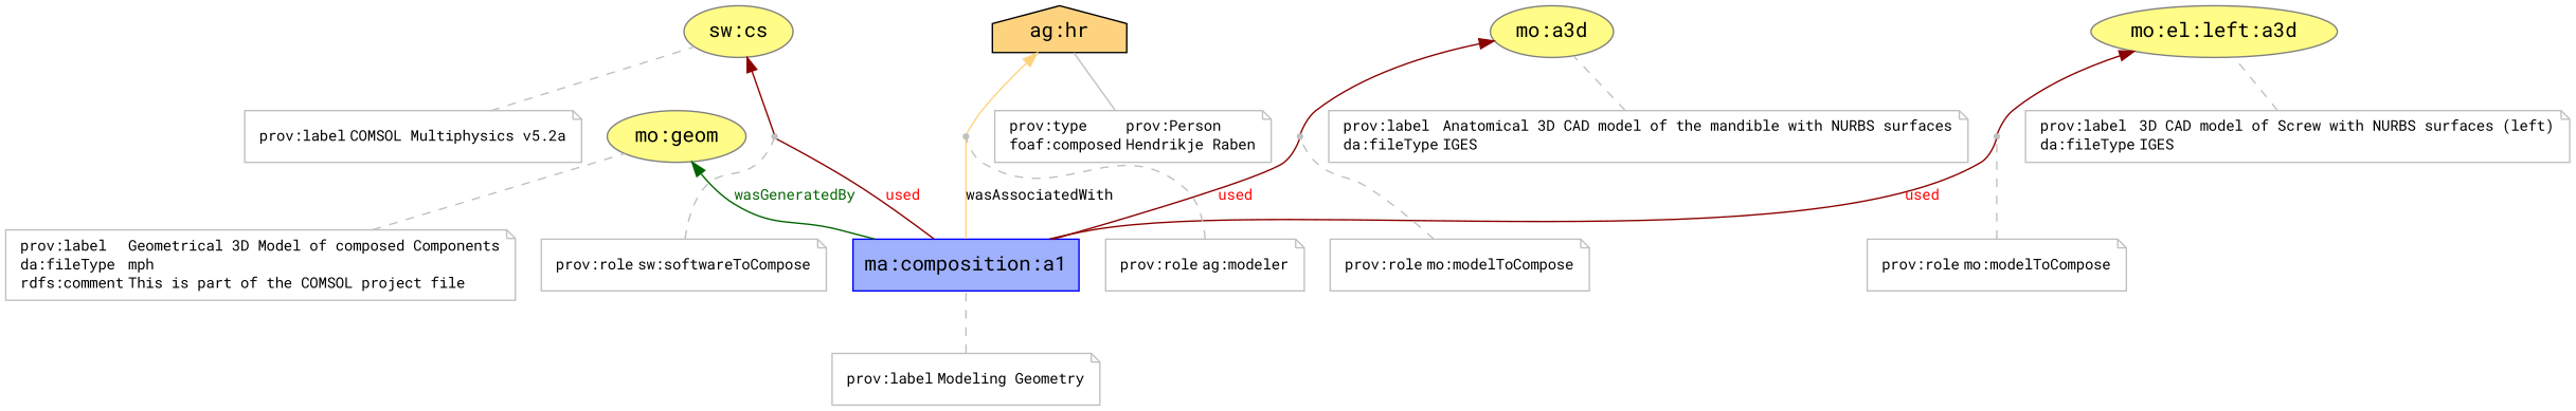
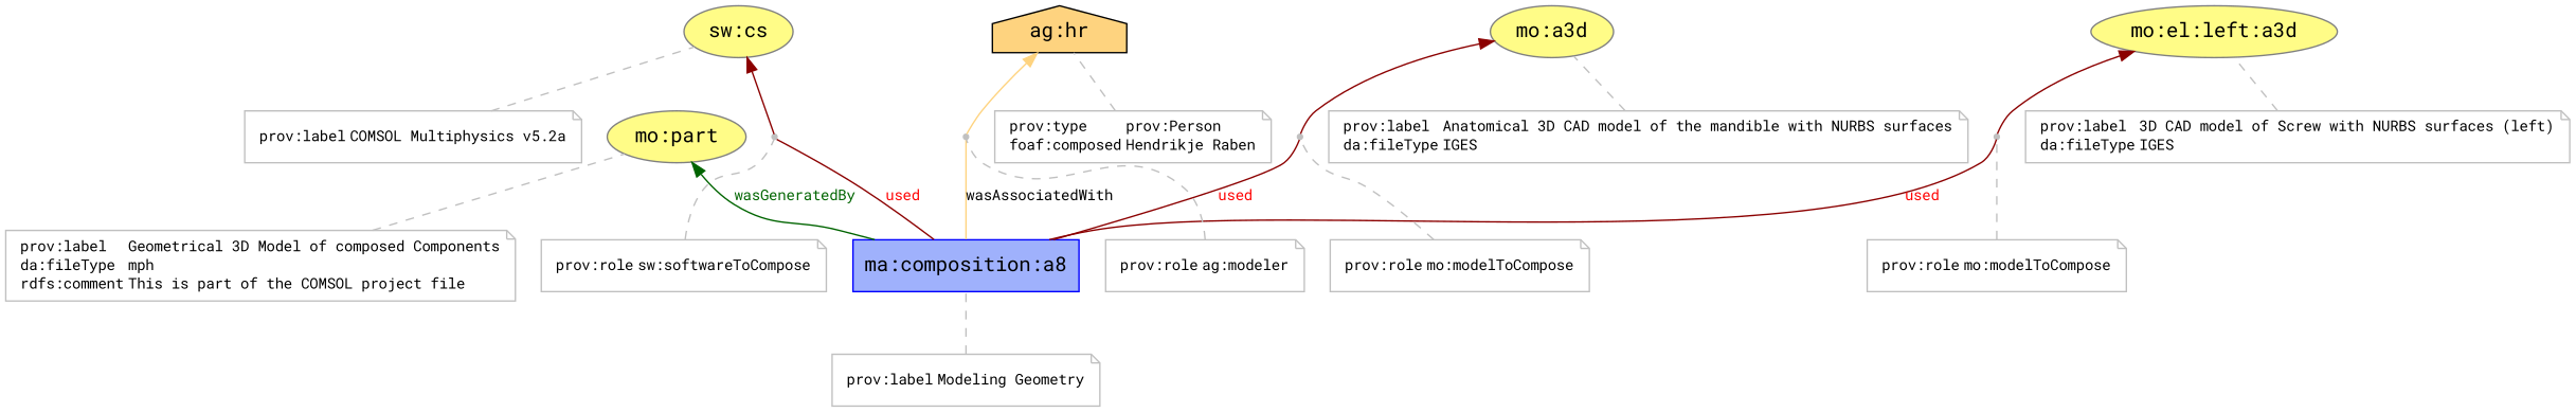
  digraph {
    fontname="Roboto Mono"
    rankdir=BT
    node [color=gray fontname="Roboto Mono" shape=note]
    edge [arrowhead=none color=gray fontname="Roboto Mono" style=dashed]
    n1 [color="#808080" fillcolor="#FFFC87" label="sw:cs" shape=oval style=filled]
    n2 [fontcolor=black fontsize=10 label=<<TABLE cellpadding="0" border="0">     <TR>         <TD align="left" href="http://www.w3.org/ns/prov#label">prov:label</TD>         <TD align="left">COMSOL Multiphysics v5.2a</TD>     </TR>     </TABLE>>]
    n3 [color="#808080" fillcolor="#FFFC87" label="mo:el:left:a3d" shape=oval style=filled]
    n4 [fontcolor=black fontsize=10 label=<<TABLE cellpadding="0" border="0">     <TR>         <TD align="left" href="http://www.w3.org/ns/prov#label">prov:label</TD>         <TD align="left">3D CAD model of Screw with NURBS surfaces (left)</TD>     </TR>     <TR>         <TD align="left" href="http://provenance.elaine.uni-rostock.de/dafileType">da:fileType</TD>         <TD align="left">IGES</TD>     </TR>     </TABLE>>]
    n5 [color="#808080" fillcolor="#FFFC87" label="mo:a3d" shape=oval style=filled]
    n6 [fontcolor=black fontsize=10 label=<<TABLE cellpadding="0" border="0">     <TR>         <TD align="left" href="http://www.w3.org/ns/prov#label">prov:label</TD>         <TD align="left">Anatomical 3D CAD model of the mandible with NURBS surfaces</TD>     </TR>     <TR>         <TD align="left" href="http://provenance.elaine.uni-rostock.de/dafileType">da:fileType</TD>         <TD align="left">IGES</TD>     </TR>     </TABLE>>]
-   n7 [color="#808080" fillcolor="#FFFC87" label="mo:geom" shape=oval style=filled]
-   n8 [color="#0000FF" fillcolor="#9FB1FC" label="ma:composition:a1" shape=box style=filled]
+   n7 [color="#808080" fillcolor="#FFFC87" label="mo:part" shape=oval style=filled]
+   n8 [color="#0000FF" fillcolor="#9FB1FC" label="ma:composition:a8" shape=box style=filled]
    b1 [shape=point]
    b2 [shape=point]
    b3 [shape=point]
    b4 [shape=point]
    n13 [fontcolor=black fontsize=10 label=<<TABLE cellpadding="0" border="0">     <TR>         <TD align="left" href="http://www.w3.org/ns/prov#label">prov:label</TD>         <TD align="left">Geometrical 3D Model of composed Components</TD>     </TR>     <TR>         <TD align="left" href="http://provenance.elaine.uni-rostock.de/dafileType">da:fileType</TD>         <TD align="left">mph</TD>     </TR>     <TR>         <TD align="left" href="http://www.w3.org/2000/01/rdf-schema#comment">rdfs:comment</TD>         <TD align="left">This is part of the COMSOL project file</TD>     </TR>     </TABLE>>]
    n14 [fillcolor="#FED37F" label="ag:hr" shape=house style=filled color=""]
    n15 [fontcolor=black fontsize=10 label=<<TABLE cellpadding="0" border="0">     <TR>         <TD align="left" href="http://www.w3.org/ns/prov#label">prov:label</TD>         <TD align="left">Modeling Geometry</TD>     </TR>     </TABLE>>]
    n16 [fontcolor=black fontsize=10 label=<<TABLE cellpadding="0" border="0">     <TR>         <TD align="left" href="http://www.w3.org/ns/prov#type">prov:type</TD>         <TD align="left" href="http://www.w3.org/ns/prov#Person">prov:Person</TD>     </TR>     <TR>         <TD align="left" href="http://xmlns.com/foaf/spec/#givenName">foaf:composed</TD>         <TD align="left">Hendrikje Raben</TD>     </TR>     </TABLE>>]
    n17 [fontcolor=black fontsize=10 label=<<TABLE cellpadding="0" border="0">     <TR>         <TD align="left" href="http://www.w3.org/ns/prov#role">prov:role</TD>         <TD align="left" href="http://provenance.elaine.uni-rostock.de/agmodeler">ag:modeler</TD>     </TR>     </TABLE>>]
    n18 [fontcolor=black fontsize=10 label=<<TABLE cellpadding="0" border="0">     <TR>         <TD align="left" href="http://www.w3.org/ns/prov#role">prov:role</TD>         <TD align="left" href="http://provenance.elaine.uni-rostock.de/momodelToCompose">mo:modelToCompose</TD>     </TR>     </TABLE>>]
    n19 [fontcolor=black fontsize=10 label=<<TABLE cellpadding="0" border="0">     <TR>         <TD align="left" href="http://www.w3.org/ns/prov#role">prov:role</TD>         <TD align="left" href="http://provenance.elaine.uni-rostock.de/momodelToCompose">mo:modelToCompose</TD>     </TR>     </TABLE>>]
    n20 [fontcolor=black fontsize=10 label=<<TABLE cellpadding="0" border="0">     <TR>         <TD align="left" href="http://www.w3.org/ns/prov#role">prov:role</TD>         <TD align="left" href="http://provenance.elaine.uni-rostock.de/swsoftwareToCompose">sw:softwareToCompose</TD>     </TR>     </TABLE>>]
    n2 -> n1
    n4 -> n3
    n6 -> n5
    n8 -> n7 [color=darkgreen fontcolor=darkgreen fontsize=10.0 label=wasGeneratedBy arrowhead="" style=""]
    n8 -> b1 [color="#FED37F" fontsize=10.0 label=wasAssociatedWith style=""]
    n8 -> b2 [color=red4 fontcolor=red fontsize=10.0 label=used style=""]
    n8 -> b3 [color=red4 fontcolor=red fontsize=10.0 label=used style=""]
    n8 -> b4 [color=red4 fontcolor=red fontsize=10.0 label=used style=""]
    b1 -> n14 [color="#FED37F" fontsize=10.0 arrowhead="" style=""]
    b2 -> n5 [color=red4 fontcolor=red fontsize=10.0 arrowhead="" style=""]
    b3 -> n3 [color=red4 fontcolor=red fontsize=10.0 arrowhead="" style=""]
    b4 -> n1 [color=red4 fontcolor=red fontsize=10.0 arrowhead="" style=""]
    n13 -> n7
    n15 -> n8
-   n16 -> n14 [style=solid]
+   n16 -> n14
    n17 -> b1
    n18 -> b2
    n19 -> b3
    n20 -> b4
  }
